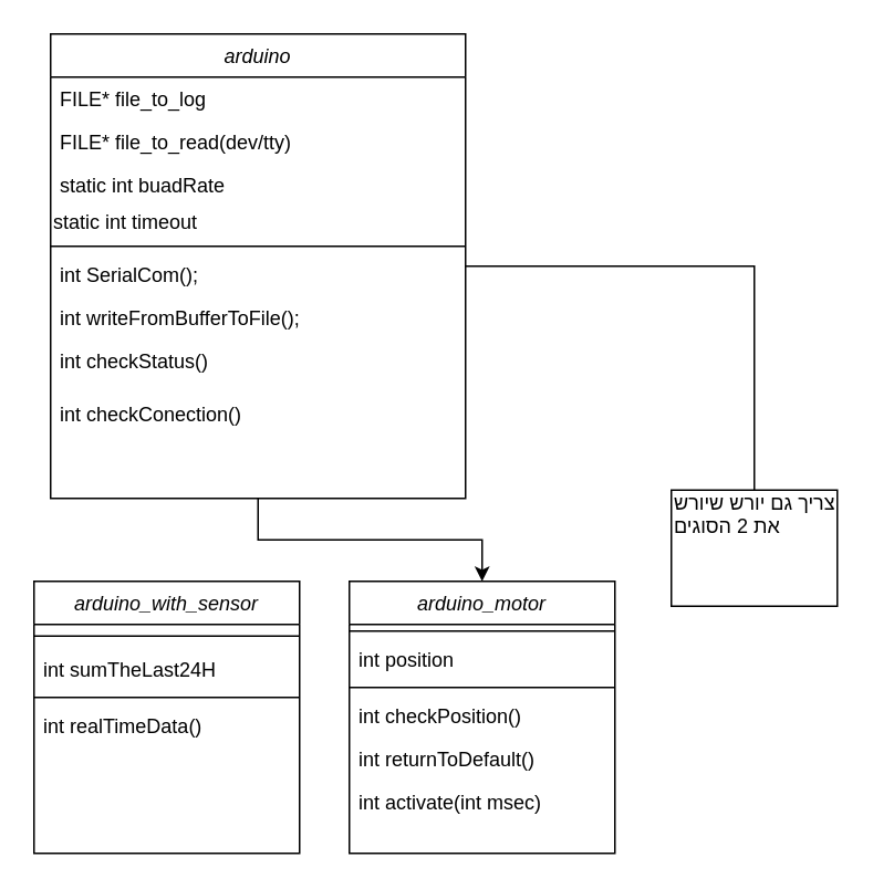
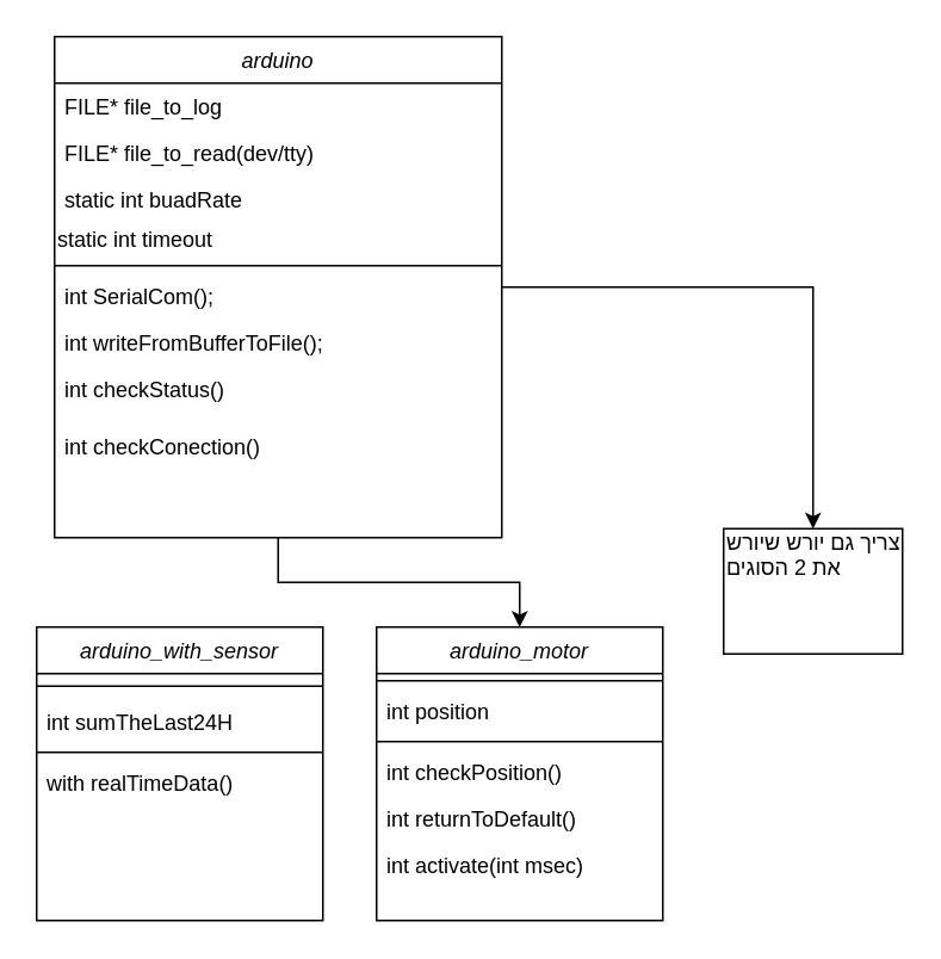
  <mxCell id="0" />
  <mxCell id="1" parent="0" />
  <mxCell id="2" style="edgeStyle=orthogonalEdgeStyle;rounded=0;orthogonalLoop=1;jettySize=auto;html=1;entryX=0.5;entryY=0;entryDx=0;entryDy=0;" parent="1" source="4" target="20" edge="1"><mxGeometry relative="1" as="geometry" /></mxCell>
- <mxCell id="3" style="edgeStyle=orthogonalEdgeStyle;rounded=0;orthogonalLoop=1;jettySize=auto;html=1;entryX=0.5;entryY=0;entryDx=0;entryDy=0;entryPerimeter=0;endArrow=none;" edge="1" parent="1" source="4" target="19"><mxGeometry relative="1" as="geometry" /></mxCell>
+ <mxCell id="3" style="edgeStyle=orthogonalEdgeStyle;rounded=0;orthogonalLoop=1;jettySize=auto;html=1;entryX=0.5;entryY=0;entryDx=0;entryDy=0;entryPerimeter=0;" edge="1" parent="1" source="4" target="19"><mxGeometry relative="1" as="geometry" /></mxCell>
  <mxCell id="4" value="arduino" style="swimlane;fontStyle=2;align=center;verticalAlign=top;childLayout=stackLayout;horizontal=1;startSize=26;horizontalStack=0;resizeParent=1;resizeLast=0;collapsible=1;marginBottom=0;rounded=0;shadow=0;strokeWidth=1;" parent="1" vertex="1"><mxGeometry x="30" y="20" width="250" height="280" as="geometry"><mxRectangle x="230" y="140" width="160" height="26" as="alternateBounds" /></mxGeometry></mxCell>
  <mxCell id="5" value="FILE* file_to_log" style="text;align=left;verticalAlign=top;spacingLeft=4;spacingRight=4;overflow=hidden;rotatable=0;points=[[0,0.5],[1,0.5]];portConstraint=eastwest;" parent="4" vertex="1"><mxGeometry y="26" width="250" height="26" as="geometry" /></mxCell>
  <mxCell id="6" value="FILE* file_to_read(dev/tty)" style="text;align=left;verticalAlign=top;spacingLeft=4;spacingRight=4;overflow=hidden;rotatable=0;points=[[0,0.5],[1,0.5]];portConstraint=eastwest;rounded=0;shadow=0;html=0;" parent="4" vertex="1"><mxGeometry y="52" width="250" height="26" as="geometry" /></mxCell>
  <mxCell id="7" value="static int buadRate" style="text;strokeColor=none;fillColor=none;align=left;verticalAlign=top;spacingLeft=4;spacingRight=4;overflow=hidden;rotatable=0;points=[[0,0.5],[1,0.5]];portConstraint=eastwest;" parent="4" vertex="1"><mxGeometry y="78" width="250" height="26" as="geometry" /></mxCell>
  <mxCell id="8" value="static int timeout" style="text;html=1;strokeColor=none;fillColor=none;align=left;verticalAlign=middle;whiteSpace=wrap;rounded=0;" parent="4" vertex="1"><mxGeometry y="104" width="250" height="20" as="geometry" /></mxCell>
  <mxCell id="9" value="" style="line;html=1;strokeWidth=1;align=left;verticalAlign=middle;spacingTop=-1;spacingLeft=3;spacingRight=3;rotatable=0;labelPosition=right;points=[];portConstraint=eastwest;" parent="4" vertex="1"><mxGeometry y="124" width="250" height="8" as="geometry" /></mxCell>
  <mxCell id="10" value="int SerialCom();" style="text;align=left;verticalAlign=top;spacingLeft=4;spacingRight=4;overflow=hidden;rotatable=0;points=[[0,0.5],[1,0.5]];portConstraint=eastwest;" parent="4" vertex="1"><mxGeometry y="132" width="250" height="26" as="geometry" /></mxCell>
  <mxCell id="11" value="int writeFromBufferToFile();" style="text;strokeColor=none;fillColor=none;align=left;verticalAlign=top;spacingLeft=4;spacingRight=4;overflow=hidden;rotatable=0;points=[[0,0.5],[1,0.5]];portConstraint=eastwest;" parent="4" vertex="1"><mxGeometry y="158" width="250" height="26" as="geometry" /></mxCell>
  <mxCell id="12" value="int checkStatus()" style="text;strokeColor=none;fillColor=none;align=left;verticalAlign=top;spacingLeft=4;spacingRight=4;overflow=hidden;rotatable=0;points=[[0,0.5],[1,0.5]];portConstraint=eastwest;" parent="4" vertex="1"><mxGeometry y="184" width="250" height="32" as="geometry" /></mxCell>
  <mxCell id="13" value="int checkConection()" style="text;align=left;verticalAlign=top;spacingLeft=4;spacingRight=4;overflow=hidden;rotatable=0;points=[[0,0.5],[1,0.5]];portConstraint=eastwest;" parent="4" vertex="1"><mxGeometry y="216" width="250" height="26" as="geometry" /></mxCell>
  <mxCell id="14" value="arduino_with_sensor" style="swimlane;fontStyle=2;align=center;verticalAlign=top;childLayout=stackLayout;horizontal=1;startSize=26;horizontalStack=0;resizeParent=1;resizeLast=0;collapsible=1;marginBottom=0;rounded=0;shadow=0;strokeWidth=1;" parent="1" vertex="1"><mxGeometry x="20" y="350" width="160" height="164" as="geometry"><mxRectangle x="40" y="370" width="160" height="26" as="alternateBounds" /></mxGeometry></mxCell>
  <mxCell id="15" value="" style="line;html=1;strokeWidth=1;align=left;verticalAlign=middle;spacingTop=-1;spacingLeft=3;spacingRight=3;rotatable=0;labelPosition=right;points=[];portConstraint=eastwest;" parent="14" vertex="1"><mxGeometry y="26" width="160" height="14" as="geometry" /></mxCell>
  <mxCell id="16" value="int sumTheLast24H" style="text;strokeColor=none;fillColor=none;align=left;verticalAlign=top;spacingLeft=4;spacingRight=4;overflow=hidden;rotatable=0;points=[[0,0.5],[1,0.5]];portConstraint=eastwest;" parent="14" vertex="1"><mxGeometry y="40" width="160" height="26" as="geometry" /></mxCell>
  <mxCell id="17" value="" style="line;strokeWidth=1;fillColor=none;align=left;verticalAlign=middle;spacingTop=-1;spacingLeft=3;spacingRight=3;rotatable=0;labelPosition=right;points=[];portConstraint=eastwest;" parent="14" vertex="1"><mxGeometry y="66" width="160" height="8" as="geometry" /></mxCell>
- <mxCell id="18" value="int realTimeData()&#10;" style="text;strokeColor=none;fillColor=none;align=left;verticalAlign=top;spacingLeft=4;spacingRight=4;overflow=hidden;rotatable=0;points=[[0,0.5],[1,0.5]];portConstraint=eastwest;" parent="14" vertex="1"><mxGeometry y="74" width="160" height="26" as="geometry" /></mxCell>
+ <mxCell id="18" value="with realTimeData()&#10;" style="text;strokeColor=none;fillColor=none;align=left;verticalAlign=top;spacingLeft=4;spacingRight=4;overflow=hidden;rotatable=0;points=[[0,0.5],[1,0.5]];portConstraint=eastwest;" parent="14" vertex="1"><mxGeometry y="74" width="160" height="26" as="geometry" /></mxCell>
  <mxCell id="19" value="צריך גם יורש שיורש את 2 הסוגים" style="shape=note;whiteSpace=wrap;html=1;size=0;verticalAlign=top;align=left;spacingTop=-6;" vertex="1" parent="1"><mxGeometry x="404" y="295" width="100" height="70" as="geometry" /></mxCell>
  <mxCell id="20" value="arduino_motor" style="swimlane;fontStyle=2;align=center;verticalAlign=top;childLayout=stackLayout;horizontal=1;startSize=26;horizontalStack=0;resizeParent=1;resizeLast=0;collapsible=1;marginBottom=0;rounded=0;shadow=0;strokeWidth=1;" parent="1" vertex="1"><mxGeometry x="210" y="350" width="160" height="164" as="geometry"><mxRectangle x="230" y="140" width="160" height="26" as="alternateBounds" /></mxGeometry></mxCell>
  <mxCell id="21" value="" style="line;html=1;strokeWidth=1;align=left;verticalAlign=middle;spacingTop=-1;spacingLeft=3;spacingRight=3;rotatable=0;labelPosition=right;points=[];portConstraint=eastwest;" parent="20" vertex="1"><mxGeometry y="26" width="160" height="8" as="geometry" /></mxCell>
  <mxCell id="22" value="int position" style="text;strokeColor=none;fillColor=none;align=left;verticalAlign=top;spacingLeft=4;spacingRight=4;overflow=hidden;rotatable=0;points=[[0,0.5],[1,0.5]];portConstraint=eastwest;" parent="20" vertex="1"><mxGeometry y="34" width="160" height="26" as="geometry" /></mxCell>
  <mxCell id="23" value="" style="line;strokeWidth=1;fillColor=none;align=left;verticalAlign=middle;spacingTop=-1;spacingLeft=3;spacingRight=3;rotatable=0;labelPosition=right;points=[];portConstraint=eastwest;" parent="20" vertex="1"><mxGeometry y="60" width="160" height="8" as="geometry" /></mxCell>
  <mxCell id="24" value="int checkPosition()" style="text;strokeColor=none;fillColor=none;align=left;verticalAlign=top;spacingLeft=4;spacingRight=4;overflow=hidden;rotatable=0;points=[[0,0.5],[1,0.5]];portConstraint=eastwest;" parent="20" vertex="1"><mxGeometry y="68" width="160" height="26" as="geometry" /></mxCell>
  <mxCell id="25" value="int returnToDefault()" style="text;strokeColor=none;fillColor=none;align=left;verticalAlign=top;spacingLeft=4;spacingRight=4;overflow=hidden;rotatable=0;points=[[0,0.5],[1,0.5]];portConstraint=eastwest;" parent="20" vertex="1"><mxGeometry y="94" width="160" height="26" as="geometry" /></mxCell>
  <mxCell id="26" value="int activate(int msec)" style="text;strokeColor=none;fillColor=none;align=left;verticalAlign=top;spacingLeft=4;spacingRight=4;overflow=hidden;rotatable=0;points=[[0,0.5],[1,0.5]];portConstraint=eastwest;" parent="20" vertex="1"><mxGeometry y="120" width="160" height="26" as="geometry" /></mxCell>
